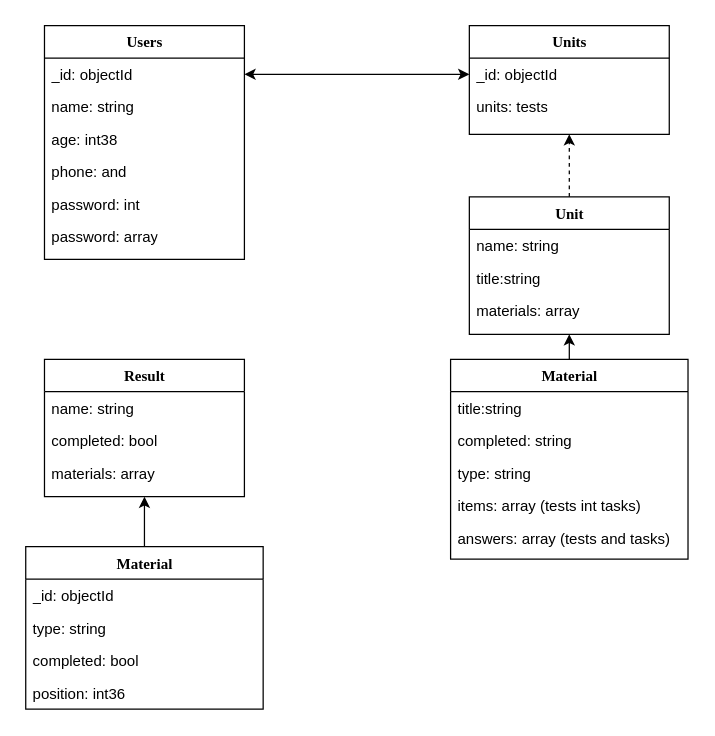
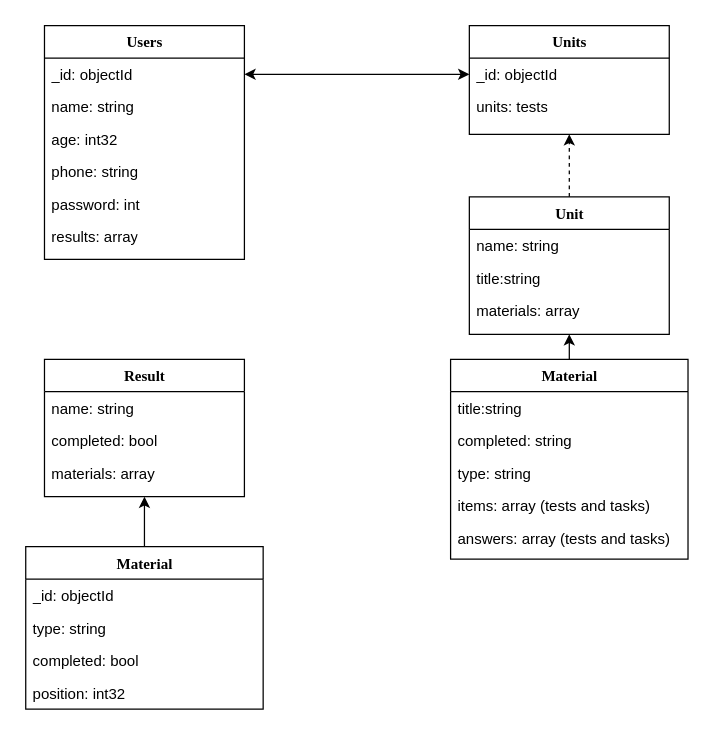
  <mxCell id="0" />
  <mxCell id="1" parent="0" />
  <mxCell id="2" value="Users" style="swimlane;html=1;fontStyle=1;align=center;verticalAlign=top;childLayout=stackLayout;horizontal=1;startSize=26;horizontalStack=0;resizeParent=1;resizeLast=0;collapsible=1;marginBottom=0;swimlaneFillColor=#ffffff;rounded=0;shadow=0;comic=0;labelBackgroundColor=none;strokeWidth=1;fillColor=none;fontFamily=Verdana;fontSize=12" parent="1" vertex="1"><mxGeometry x="35" y="20" width="160" height="187" as="geometry" /></mxCell>
  <mxCell id="3" value="_id: objectId" style="text;html=1;strokeColor=none;fillColor=none;align=left;verticalAlign=top;spacingLeft=4;spacingRight=4;whiteSpace=wrap;overflow=hidden;rotatable=0;points=[[0,0.5],[1,0.5]];portConstraint=eastwest;" parent="2" vertex="1"><mxGeometry y="26" width="160" height="26" as="geometry" /></mxCell>
  <mxCell id="4" value="name: string" style="text;html=1;strokeColor=none;fillColor=none;align=left;verticalAlign=top;spacingLeft=4;spacingRight=4;whiteSpace=wrap;overflow=hidden;rotatable=0;points=[[0,0.5],[1,0.5]];portConstraint=eastwest;" parent="2" vertex="1"><mxGeometry y="52" width="160" height="26" as="geometry" /></mxCell>
- <mxCell id="5" value="age: int38" style="text;html=1;strokeColor=none;fillColor=none;align=left;verticalAlign=top;spacingLeft=4;spacingRight=4;whiteSpace=wrap;overflow=hidden;rotatable=0;points=[[0,0.5],[1,0.5]];portConstraint=eastwest;" parent="2" vertex="1"><mxGeometry y="78" width="160" height="26" as="geometry" /></mxCell>
- <mxCell id="6" value="phone: and" style="text;html=1;strokeColor=none;fillColor=none;align=left;verticalAlign=top;spacingLeft=4;spacingRight=4;whiteSpace=wrap;overflow=hidden;rotatable=0;points=[[0,0.5],[1,0.5]];portConstraint=eastwest;" parent="2" vertex="1"><mxGeometry y="104" width="160" height="26" as="geometry" /></mxCell>
+ <mxCell id="5" value="age: int32" style="text;html=1;strokeColor=none;fillColor=none;align=left;verticalAlign=top;spacingLeft=4;spacingRight=4;whiteSpace=wrap;overflow=hidden;rotatable=0;points=[[0,0.5],[1,0.5]];portConstraint=eastwest;" parent="2" vertex="1"><mxGeometry y="78" width="160" height="26" as="geometry" /></mxCell>
+ <mxCell id="6" value="phone: string" style="text;html=1;strokeColor=none;fillColor=none;align=left;verticalAlign=top;spacingLeft=4;spacingRight=4;whiteSpace=wrap;overflow=hidden;rotatable=0;points=[[0,0.5],[1,0.5]];portConstraint=eastwest;" parent="2" vertex="1"><mxGeometry y="104" width="160" height="26" as="geometry" /></mxCell>
  <mxCell id="7" value="password: int" style="text;html=1;strokeColor=none;fillColor=none;align=left;verticalAlign=top;spacingLeft=4;spacingRight=4;whiteSpace=wrap;overflow=hidden;rotatable=0;points=[[0,0.5],[1,0.5]];portConstraint=eastwest;" parent="2" vertex="1"><mxGeometry y="130" width="160" height="26" as="geometry" /></mxCell>
- <mxCell id="8" value="password: array" style="text;html=1;strokeColor=none;fillColor=none;align=left;verticalAlign=top;spacingLeft=4;spacingRight=4;whiteSpace=wrap;overflow=hidden;rotatable=0;points=[[0,0.5],[1,0.5]];portConstraint=eastwest;" parent="2" vertex="1"><mxGeometry y="156" width="160" height="26" as="geometry" /></mxCell>
+ <mxCell id="8" value="results: array" style="text;html=1;strokeColor=none;fillColor=none;align=left;verticalAlign=top;spacingLeft=4;spacingRight=4;whiteSpace=wrap;overflow=hidden;rotatable=0;points=[[0,0.5],[1,0.5]];portConstraint=eastwest;" parent="2" vertex="1"><mxGeometry y="156" width="160" height="26" as="geometry" /></mxCell>
  <mxCell id="9" value="Units" style="swimlane;html=1;fontStyle=1;align=center;verticalAlign=top;childLayout=stackLayout;horizontal=1;startSize=26;horizontalStack=0;resizeParent=1;resizeLast=0;collapsible=1;marginBottom=0;swimlaneFillColor=#ffffff;rounded=0;shadow=0;comic=0;labelBackgroundColor=none;strokeWidth=1;fillColor=none;fontFamily=Verdana;fontSize=12" parent="1" vertex="1"><mxGeometry x="375" y="20" width="160" height="87" as="geometry" /></mxCell>
  <mxCell id="10" value="_id: objectId" style="text;html=1;strokeColor=none;fillColor=none;align=left;verticalAlign=top;spacingLeft=4;spacingRight=4;whiteSpace=wrap;overflow=hidden;rotatable=0;points=[[0,0.5],[1,0.5]];portConstraint=eastwest;" parent="9" vertex="1"><mxGeometry y="26" width="160" height="26" as="geometry" /></mxCell>
  <mxCell id="11" value="units: tests" style="text;html=1;strokeColor=none;fillColor=none;align=left;verticalAlign=top;spacingLeft=4;spacingRight=4;whiteSpace=wrap;overflow=hidden;rotatable=0;points=[[0,0.5],[1,0.5]];portConstraint=eastwest;" parent="9" vertex="1"><mxGeometry y="52" width="160" height="26" as="geometry" /></mxCell>
  <mxCell id="12" value="" style="endArrow=classic;startArrow=classic;html=1;rounded=0;exitX=1;exitY=0.5;exitDx=0;exitDy=0;entryX=0;entryY=0.5;entryDx=0;entryDy=0;" edge="1" parent="1" source="3" target="10"><mxGeometry width="50" height="50" relative="1" as="geometry"><mxPoint x="435" y="167" as="sourcePoint" /><mxPoint x="485" y="117" as="targetPoint" /></mxGeometry></mxCell>
  <mxCell id="13" style="edgeStyle=orthogonalEdgeStyle;rounded=0;orthogonalLoop=1;jettySize=auto;html=1;exitX=0.5;exitY=0;exitDx=0;exitDy=0;entryX=0.5;entryY=1;entryDx=0;entryDy=0;dashed=1;" edge="1" parent="1" source="14" target="9"><mxGeometry relative="1" as="geometry" /></mxCell>
  <mxCell id="14" value="Unit" style="swimlane;html=1;fontStyle=1;align=center;verticalAlign=top;childLayout=stackLayout;horizontal=1;startSize=26;horizontalStack=0;resizeParent=1;resizeLast=0;collapsible=1;marginBottom=0;swimlaneFillColor=#ffffff;rounded=0;shadow=0;comic=0;labelBackgroundColor=none;strokeWidth=1;fillColor=none;fontFamily=Verdana;fontSize=12" vertex="1" parent="1"><mxGeometry x="375" y="157" width="160" height="110" as="geometry" /></mxCell>
  <mxCell id="15" value="name: string" style="text;html=1;strokeColor=none;fillColor=none;align=left;verticalAlign=top;spacingLeft=4;spacingRight=4;whiteSpace=wrap;overflow=hidden;rotatable=0;points=[[0,0.5],[1,0.5]];portConstraint=eastwest;" vertex="1" parent="14"><mxGeometry y="26" width="160" height="26" as="geometry" /></mxCell>
  <mxCell id="16" value="title:string" style="text;html=1;strokeColor=none;fillColor=none;align=left;verticalAlign=top;spacingLeft=4;spacingRight=4;whiteSpace=wrap;overflow=hidden;rotatable=0;points=[[0,0.5],[1,0.5]];portConstraint=eastwest;" vertex="1" parent="14"><mxGeometry y="52" width="160" height="26" as="geometry" /></mxCell>
  <mxCell id="17" value="materials: array" style="text;html=1;strokeColor=none;fillColor=none;align=left;verticalAlign=top;spacingLeft=4;spacingRight=4;whiteSpace=wrap;overflow=hidden;rotatable=0;points=[[0,0.5],[1,0.5]];portConstraint=eastwest;" vertex="1" parent="14"><mxGeometry y="78" width="160" height="26" as="geometry" /></mxCell>
  <mxCell id="18" style="edgeStyle=orthogonalEdgeStyle;rounded=0;orthogonalLoop=1;jettySize=auto;html=1;exitX=0.5;exitY=0;exitDx=0;exitDy=0;entryX=0.5;entryY=1;entryDx=0;entryDy=0;" edge="1" parent="1" source="19" target="14"><mxGeometry relative="1" as="geometry" /></mxCell>
  <mxCell id="19" value="Material" style="swimlane;html=1;fontStyle=1;align=center;verticalAlign=top;childLayout=stackLayout;horizontal=1;startSize=26;horizontalStack=0;resizeParent=1;resizeLast=0;collapsible=1;marginBottom=0;swimlaneFillColor=#ffffff;rounded=0;shadow=0;comic=0;labelBackgroundColor=none;strokeWidth=1;fillColor=none;fontFamily=Verdana;fontSize=12" vertex="1" parent="1"><mxGeometry x="360" y="287" width="190" height="160" as="geometry" /></mxCell>
  <mxCell id="20" value="title:string" style="text;html=1;strokeColor=none;fillColor=none;align=left;verticalAlign=top;spacingLeft=4;spacingRight=4;whiteSpace=wrap;overflow=hidden;rotatable=0;points=[[0,0.5],[1,0.5]];portConstraint=eastwest;" vertex="1" parent="19"><mxGeometry y="26" width="190" height="26" as="geometry" /></mxCell>
  <mxCell id="21" value="completed: string" style="text;html=1;strokeColor=none;fillColor=none;align=left;verticalAlign=top;spacingLeft=4;spacingRight=4;whiteSpace=wrap;overflow=hidden;rotatable=0;points=[[0,0.5],[1,0.5]];portConstraint=eastwest;" vertex="1" parent="19"><mxGeometry y="52" width="190" height="26" as="geometry" /></mxCell>
  <mxCell id="22" value="&lt;div&gt;type: string&lt;/div&gt;&lt;div&gt;&lt;br&gt;&lt;/div&gt;" style="text;html=1;strokeColor=none;fillColor=none;align=left;verticalAlign=top;spacingLeft=4;spacingRight=4;whiteSpace=wrap;overflow=hidden;rotatable=0;points=[[0,0.5],[1,0.5]];portConstraint=eastwest;" vertex="1" parent="19"><mxGeometry y="78" width="190" height="26" as="geometry" /></mxCell>
- <mxCell id="23" value="items: array (tests int tasks)" style="text;html=1;strokeColor=none;fillColor=none;align=left;verticalAlign=top;spacingLeft=4;spacingRight=4;whiteSpace=wrap;overflow=hidden;rotatable=0;points=[[0,0.5],[1,0.5]];portConstraint=eastwest;" vertex="1" parent="19"><mxGeometry y="104" width="190" height="26" as="geometry" /></mxCell>
+ <mxCell id="23" value="items: array (tests and tasks)" style="text;html=1;strokeColor=none;fillColor=none;align=left;verticalAlign=top;spacingLeft=4;spacingRight=4;whiteSpace=wrap;overflow=hidden;rotatable=0;points=[[0,0.5],[1,0.5]];portConstraint=eastwest;" vertex="1" parent="19"><mxGeometry y="104" width="190" height="26" as="geometry" /></mxCell>
  <mxCell id="24" value="answers: array (tests and tasks)" style="text;html=1;strokeColor=none;fillColor=none;align=left;verticalAlign=top;spacingLeft=4;spacingRight=4;whiteSpace=wrap;overflow=hidden;rotatable=0;points=[[0,0.5],[1,0.5]];portConstraint=eastwest;" vertex="1" parent="19"><mxGeometry y="130" width="190" height="26" as="geometry" /></mxCell>
  <mxCell id="25" value="Result" style="swimlane;html=1;fontStyle=1;align=center;verticalAlign=top;childLayout=stackLayout;horizontal=1;startSize=26;horizontalStack=0;resizeParent=1;resizeLast=0;collapsible=1;marginBottom=0;swimlaneFillColor=#ffffff;rounded=0;shadow=0;comic=0;labelBackgroundColor=none;strokeWidth=1;fillColor=none;fontFamily=Verdana;fontSize=12" vertex="1" parent="1"><mxGeometry x="35" y="287" width="160" height="110" as="geometry" /></mxCell>
  <mxCell id="26" value="name: string" style="text;html=1;strokeColor=none;fillColor=none;align=left;verticalAlign=top;spacingLeft=4;spacingRight=4;whiteSpace=wrap;overflow=hidden;rotatable=0;points=[[0,0.5],[1,0.5]];portConstraint=eastwest;" vertex="1" parent="25"><mxGeometry y="26" width="160" height="26" as="geometry" /></mxCell>
  <mxCell id="27" value="completed: bool" style="text;html=1;strokeColor=none;fillColor=none;align=left;verticalAlign=top;spacingLeft=4;spacingRight=4;whiteSpace=wrap;overflow=hidden;rotatable=0;points=[[0,0.5],[1,0.5]];portConstraint=eastwest;" vertex="1" parent="25"><mxGeometry y="52" width="160" height="26" as="geometry" /></mxCell>
  <mxCell id="28" value="materials: array" style="text;html=1;strokeColor=none;fillColor=none;align=left;verticalAlign=top;spacingLeft=4;spacingRight=4;whiteSpace=wrap;overflow=hidden;rotatable=0;points=[[0,0.5],[1,0.5]];portConstraint=eastwest;" vertex="1" parent="25"><mxGeometry y="78" width="160" height="26" as="geometry" /></mxCell>
  <mxCell id="29" style="edgeStyle=orthogonalEdgeStyle;rounded=0;orthogonalLoop=1;jettySize=auto;html=1;exitX=0.5;exitY=0;exitDx=0;exitDy=0;entryX=0.5;entryY=1;entryDx=0;entryDy=0;" edge="1" parent="1" source="30" target="25"><mxGeometry relative="1" as="geometry" /></mxCell>
  <mxCell id="30" value="Material" style="swimlane;html=1;fontStyle=1;align=center;verticalAlign=top;childLayout=stackLayout;horizontal=1;startSize=26;horizontalStack=0;resizeParent=1;resizeLast=0;collapsible=1;marginBottom=0;swimlaneFillColor=#ffffff;rounded=0;shadow=0;comic=0;labelBackgroundColor=none;strokeWidth=1;fillColor=none;fontFamily=Verdana;fontSize=12" vertex="1" parent="1"><mxGeometry x="20" y="437" width="190" height="130" as="geometry" /></mxCell>
  <mxCell id="31" value="_id: objectId" style="text;html=1;strokeColor=none;fillColor=none;align=left;verticalAlign=top;spacingLeft=4;spacingRight=4;whiteSpace=wrap;overflow=hidden;rotatable=0;points=[[0,0.5],[1,0.5]];portConstraint=eastwest;" vertex="1" parent="30"><mxGeometry y="26" width="190" height="26" as="geometry" /></mxCell>
  <mxCell id="32" value="type: string" style="text;html=1;strokeColor=none;fillColor=none;align=left;verticalAlign=top;spacingLeft=4;spacingRight=4;whiteSpace=wrap;overflow=hidden;rotatable=0;points=[[0,0.5],[1,0.5]];portConstraint=eastwest;" vertex="1" parent="30"><mxGeometry y="52" width="190" height="26" as="geometry" /></mxCell>
  <mxCell id="33" value="completed: bool" style="text;html=1;strokeColor=none;fillColor=none;align=left;verticalAlign=top;spacingLeft=4;spacingRight=4;whiteSpace=wrap;overflow=hidden;rotatable=0;points=[[0,0.5],[1,0.5]];portConstraint=eastwest;" vertex="1" parent="30"><mxGeometry y="78" width="190" height="26" as="geometry" /></mxCell>
- <mxCell id="34" value="position: int36" style="text;html=1;strokeColor=none;fillColor=none;align=left;verticalAlign=top;spacingLeft=4;spacingRight=4;whiteSpace=wrap;overflow=hidden;rotatable=0;points=[[0,0.5],[1,0.5]];portConstraint=eastwest;" vertex="1" parent="30"><mxGeometry y="104" width="190" height="26" as="geometry" /></mxCell>
+ <mxCell id="34" value="position: int32" style="text;html=1;strokeColor=none;fillColor=none;align=left;verticalAlign=top;spacingLeft=4;spacingRight=4;whiteSpace=wrap;overflow=hidden;rotatable=0;points=[[0,0.5],[1,0.5]];portConstraint=eastwest;" vertex="1" parent="30"><mxGeometry y="104" width="190" height="26" as="geometry" /></mxCell>
